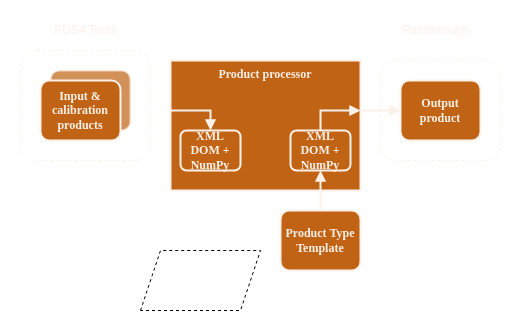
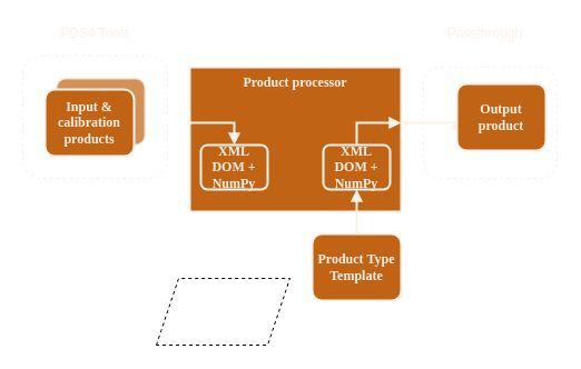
  <mxCell id="0" />
  <mxCell id="1" parent="0" />
  <mxCell id="2" value="Product processor" style="rounded=0;whiteSpace=wrap;html=1;strokeColor=#FCF1E9;strokeWidth=2;fillColor=#C16315;fontFamily=Fira Sans;fontSource=https%3A%2F%2Ffonts.googleapis.com%2Fcss%3Ffamily%3DFira%2BSans;fontColor=#FCF1E9;fontStyle=1;verticalAlign=top;" parent="1" vertex="1"><mxGeometry x="170" y="60" width="190" height="130" as="geometry" /></mxCell>
  <mxCell id="3" value="" style="rounded=1;whiteSpace=wrap;html=1;labelBackgroundColor=none;strokeColor=#FCF1E9;strokeWidth=1;fontFamily=Fira Sans;fontSource=https%3A%2F%2Ffonts.googleapis.com%2Fcss%3Ffamily%3DFira%2BSans;fontSize=11;fontColor=#FCF1E9;align=center;fillColor=none;dashed=1;verticalAlign=bottom;" parent="1" vertex="1"><mxGeometry x="20" y="50" width="130" height="110" as="geometry" /></mxCell>
  <mxCell id="4" value="" style="rounded=1;whiteSpace=wrap;html=1;fontColor=#333333;strokeWidth=2;strokeColor=#FCF1E9;fillColor=#C16315;opacity=70;" parent="1" vertex="1"><mxGeometry x="50" y="70" width="80" height="60" as="geometry" /></mxCell>
  <mxCell id="5" value="" style="edgeStyle=orthogonalEdgeStyle;rounded=0;orthogonalLoop=1;jettySize=auto;html=1;labelBackgroundColor=none;endArrow=block;endFill=1;strokeColor=#FCF1E9;strokeWidth=2;fontFamily=Fira Sans;fontSource=https%3A%2F%2Ffonts.googleapis.com%2Fcss%3Ffamily%3DFira%2BSans;fontSize=12;fontColor=#FCF1E9;entryX=0;entryY=0.5;entryDx=0;entryDy=0;" parent="1" target="8" edge="1"><mxGeometry relative="1" as="geometry"><mxPoint x="360" y="110" as="sourcePoint" /><mxPoint x="330" y="230" as="targetPoint" /><Array as="points"><mxPoint x="360" y="110" /></Array></mxGeometry></mxCell>
  <mxCell id="6" value="Input &amp;amp; calibration&lt;br&gt;products" style="rounded=1;whiteSpace=wrap;html=1;strokeWidth=2;strokeColor=#FCF1E9;fillColor=#C16315;fontFamily=Fira Sans;fontSource=https%3A%2F%2Ffonts.googleapis.com%2Fcss%3Ffamily%3DFira%2BSans;fontColor=#FCF1E9;fontStyle=1" parent="1" vertex="1"><mxGeometry x="40" y="80" width="80" height="60" as="geometry" /></mxCell>
  <mxCell id="7" value="" style="rounded=1;whiteSpace=wrap;html=1;labelBackgroundColor=none;strokeColor=#FCF1E9;strokeWidth=1;fontFamily=Fira Sans;fontSource=https%3A%2F%2Ffonts.googleapis.com%2Fcss%3Ffamily%3DFira%2BSans;fontSize=11;fontColor=#FCF1E9;align=center;fillColor=none;dashed=1;verticalAlign=bottom;" vertex="1" parent="1"><mxGeometry x="380" y="60" width="120" height="100" as="geometry" /></mxCell>
- <mxCell id="8" value="Output product" style="rounded=1;whiteSpace=wrap;html=1;strokeWidth=2;strokeColor=#FCF1E9;fillColor=#C16315;fontFamily=Fira Sans;fontSource=https%3A%2F%2Ffonts.googleapis.com%2Fcss%3Ffamily%3DFira%2BSans;fontColor=#FCF1E9;fontStyle=1" vertex="1" parent="1"><mxGeometry x="400" y="80" width="80" height="60" as="geometry" /></mxCell>
+ <mxCell id="8" value="Output product" style="rounded=1;whiteSpace=wrap;html=1;strokeWidth=2;strokeColor=#FCF1E9;fillColor=#C16315;fontFamily=Fira Sans;fontSource=https%3A%2F%2Ffonts.googleapis.com%2Fcss%3Ffamily%3DFira%2BSans;fontColor=#FCF1E9;fontStyle=1" vertex="1" parent="1"><mxGeometry x="410" y="75" width="80" height="60" as="geometry" /></mxCell>
  <mxCell id="9" value="Passthrough" style="text;html=1;align=center;verticalAlign=middle;resizable=0;points=[];autosize=1;fontColor=#FCF1E9;" vertex="1" parent="1"><mxGeometry x="395" y="20" width="80" height="20" as="geometry" /></mxCell>
  <mxCell id="10" value="PDS4 Tools" style="text;html=1;align=center;verticalAlign=middle;resizable=0;points=[];autosize=1;fontColor=#FCF1E9;" vertex="1" parent="1"><mxGeometry x="45" y="20" width="80" height="20" as="geometry" /></mxCell>
  <mxCell id="11" value="" style="edgeStyle=orthogonalEdgeStyle;rounded=0;orthogonalLoop=1;jettySize=auto;html=1;labelBackgroundColor=none;endArrow=block;endFill=1;strokeColor=#FCF1E9;strokeWidth=2;fontFamily=Fira Sans;fontSource=https%3A%2F%2Ffonts.googleapis.com%2Fcss%3Ffamily%3DFira%2BSans;fontSize=11;fontColor=#FCF1E9;verticalAlign=bottom;entryX=0.5;entryY=0;entryDx=0;entryDy=0;" edge="1" parent="1" target="12"><mxGeometry y="10" relative="1" as="geometry"><mxPoint as="offset" /><mxPoint x="170" y="110" as="sourcePoint" /><mxPoint x="180" y="130" as="targetPoint" /><Array as="points"><mxPoint x="210" y="110" /></Array></mxGeometry></mxCell>
  <mxCell id="12" value="XML DOM + NumPy" style="rounded=1;whiteSpace=wrap;html=1;strokeWidth=2;strokeColor=#FCF1E9;fillColor=#C16315;fontFamily=Fira Sans;fontSource=https%3A%2F%2Ffonts.googleapis.com%2Fcss%3Ffamily%3DFira%2BSans;fontColor=#FCF1E9;fontStyle=1;align=center;" vertex="1" parent="1"><mxGeometry x="180" y="130" width="60" height="40" as="geometry" /></mxCell>
  <mxCell id="13" value="XML DOM + NumPy" style="rounded=1;whiteSpace=wrap;html=1;strokeWidth=2;strokeColor=#FCF1E9;fillColor=#C16315;fontFamily=Fira Sans;fontSource=https%3A%2F%2Ffonts.googleapis.com%2Fcss%3Ffamily%3DFira%2BSans;fontColor=#FCF1E9;fontStyle=1;align=center;" vertex="1" parent="1"><mxGeometry x="290" y="130" width="60" height="40" as="geometry" /></mxCell>
  <mxCell id="14" value="Product Type Template" style="rounded=1;whiteSpace=wrap;html=1;strokeWidth=2;strokeColor=#FCF1E9;fillColor=#C16315;fontFamily=Fira Sans;fontSource=https%3A%2F%2Ffonts.googleapis.com%2Fcss%3Ffamily%3DFira%2BSans;fontColor=#FCF1E9;fontStyle=1" vertex="1" parent="1"><mxGeometry x="280" y="210" width="80" height="60" as="geometry" /></mxCell>
  <mxCell id="15" value="" style="edgeStyle=orthogonalEdgeStyle;rounded=0;orthogonalLoop=1;jettySize=auto;html=1;labelBackgroundColor=none;endArrow=block;endFill=1;strokeColor=#FCF1E9;strokeWidth=2;fontFamily=Fira Sans;fontSource=https%3A%2F%2Ffonts.googleapis.com%2Fcss%3Ffamily%3DFira%2BSans;fontSize=11;fontColor=#FCF1E9;verticalAlign=bottom;entryX=0.5;entryY=1;entryDx=0;entryDy=0;exitX=0.5;exitY=0;exitDx=0;exitDy=0;" edge="1" parent="1" source="14" target="13"><mxGeometry y="10" relative="1" as="geometry"><mxPoint as="offset" /><mxPoint x="365" y="200" as="sourcePoint" /><mxPoint x="405" y="210" as="targetPoint" /><Array as="points"><mxPoint x="320" y="200" /></Array></mxGeometry></mxCell>
  <mxCell id="16" value="" style="edgeStyle=orthogonalEdgeStyle;rounded=0;orthogonalLoop=1;jettySize=auto;html=1;labelBackgroundColor=none;endArrow=block;endFill=1;strokeColor=#FCF1E9;strokeWidth=2;fontFamily=Fira Sans;fontSource=https%3A%2F%2Ffonts.googleapis.com%2Fcss%3Ffamily%3DFira%2BSans;fontSize=11;fontColor=#FCF1E9;verticalAlign=bottom;exitX=0.5;exitY=0;exitDx=0;exitDy=0;" edge="1" parent="1" source="13"><mxGeometry y="10" relative="1" as="geometry"><mxPoint as="offset" /><mxPoint x="310" y="110" as="sourcePoint" /><mxPoint x="360" y="110" as="targetPoint" /><Array as="points"><mxPoint x="320" y="110" /><mxPoint x="360" y="110" /></Array></mxGeometry></mxCell>
  <mxCell id="17" value="" style="shape=parallelogram;perimeter=parallelogramPerimeter;whiteSpace=wrap;html=1;fixedSize=1;dashed=1;fillColor=none;fontColor=#FCF1E9;" vertex="1" parent="1"><mxGeometry x="140" y="250" width="120" height="60" as="geometry" /></mxCell>
